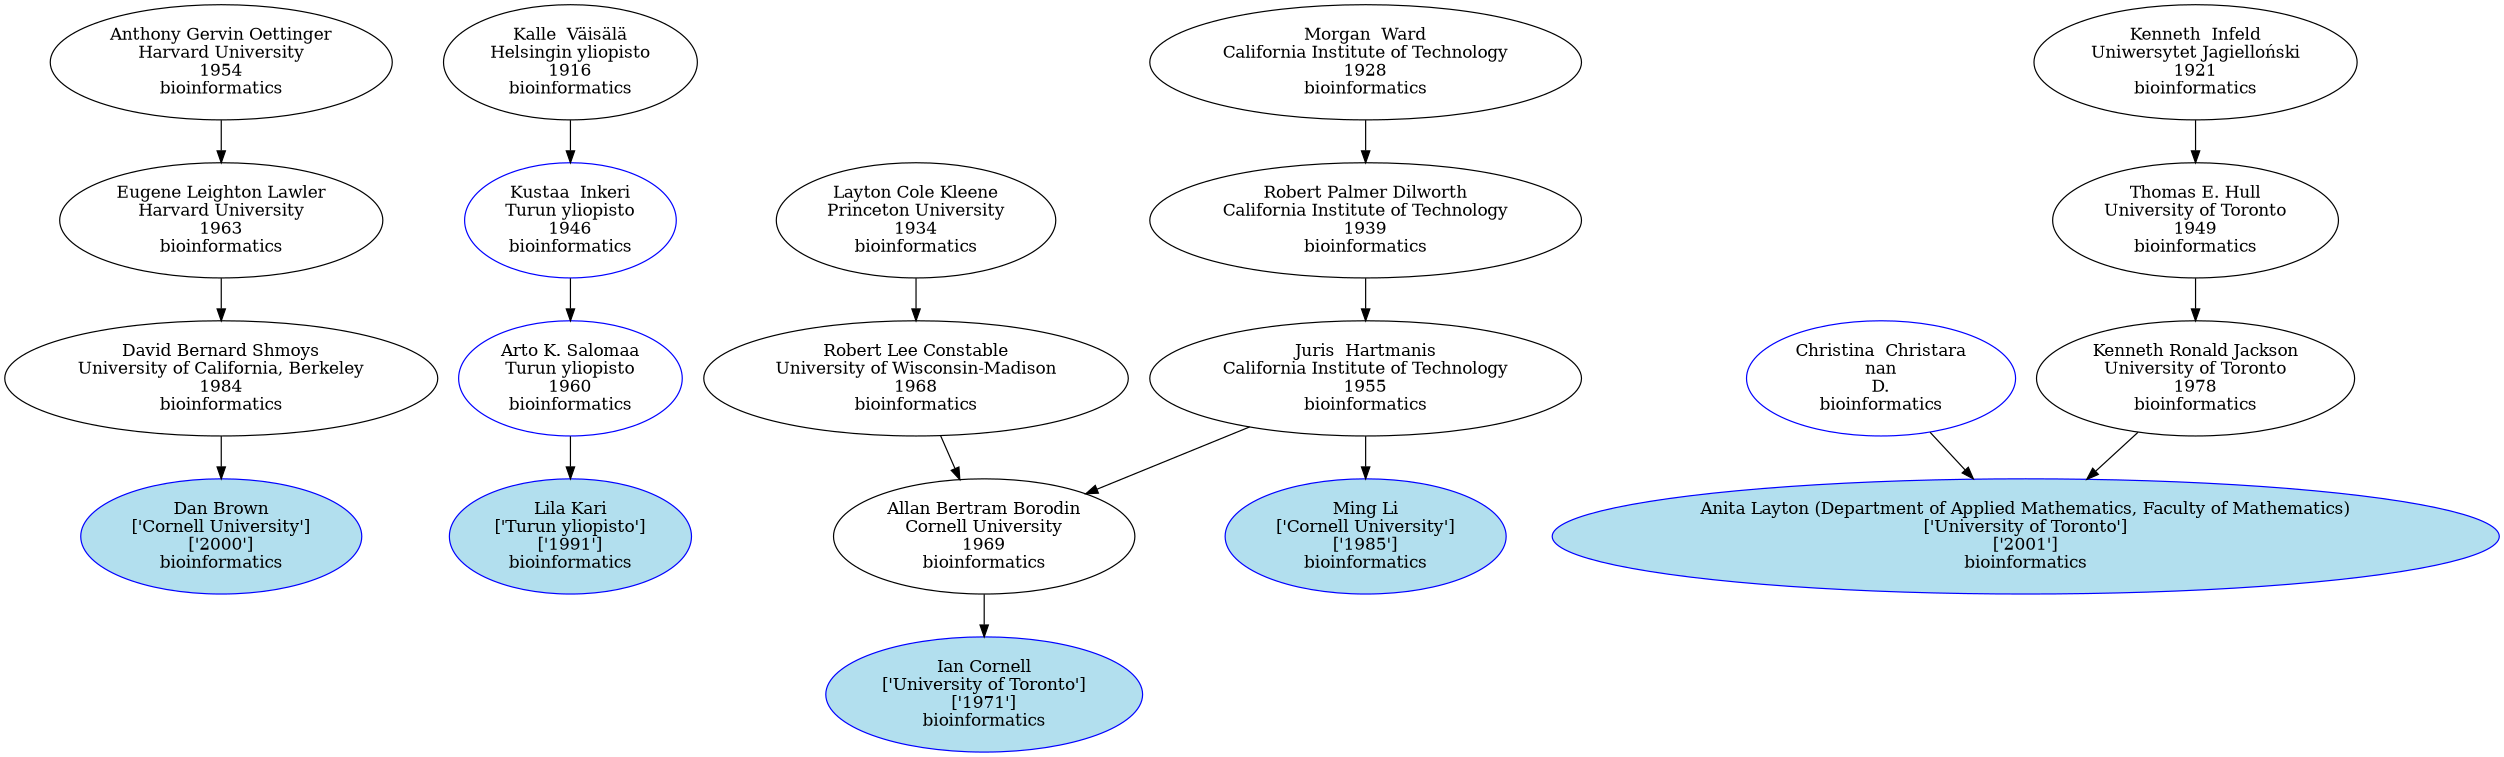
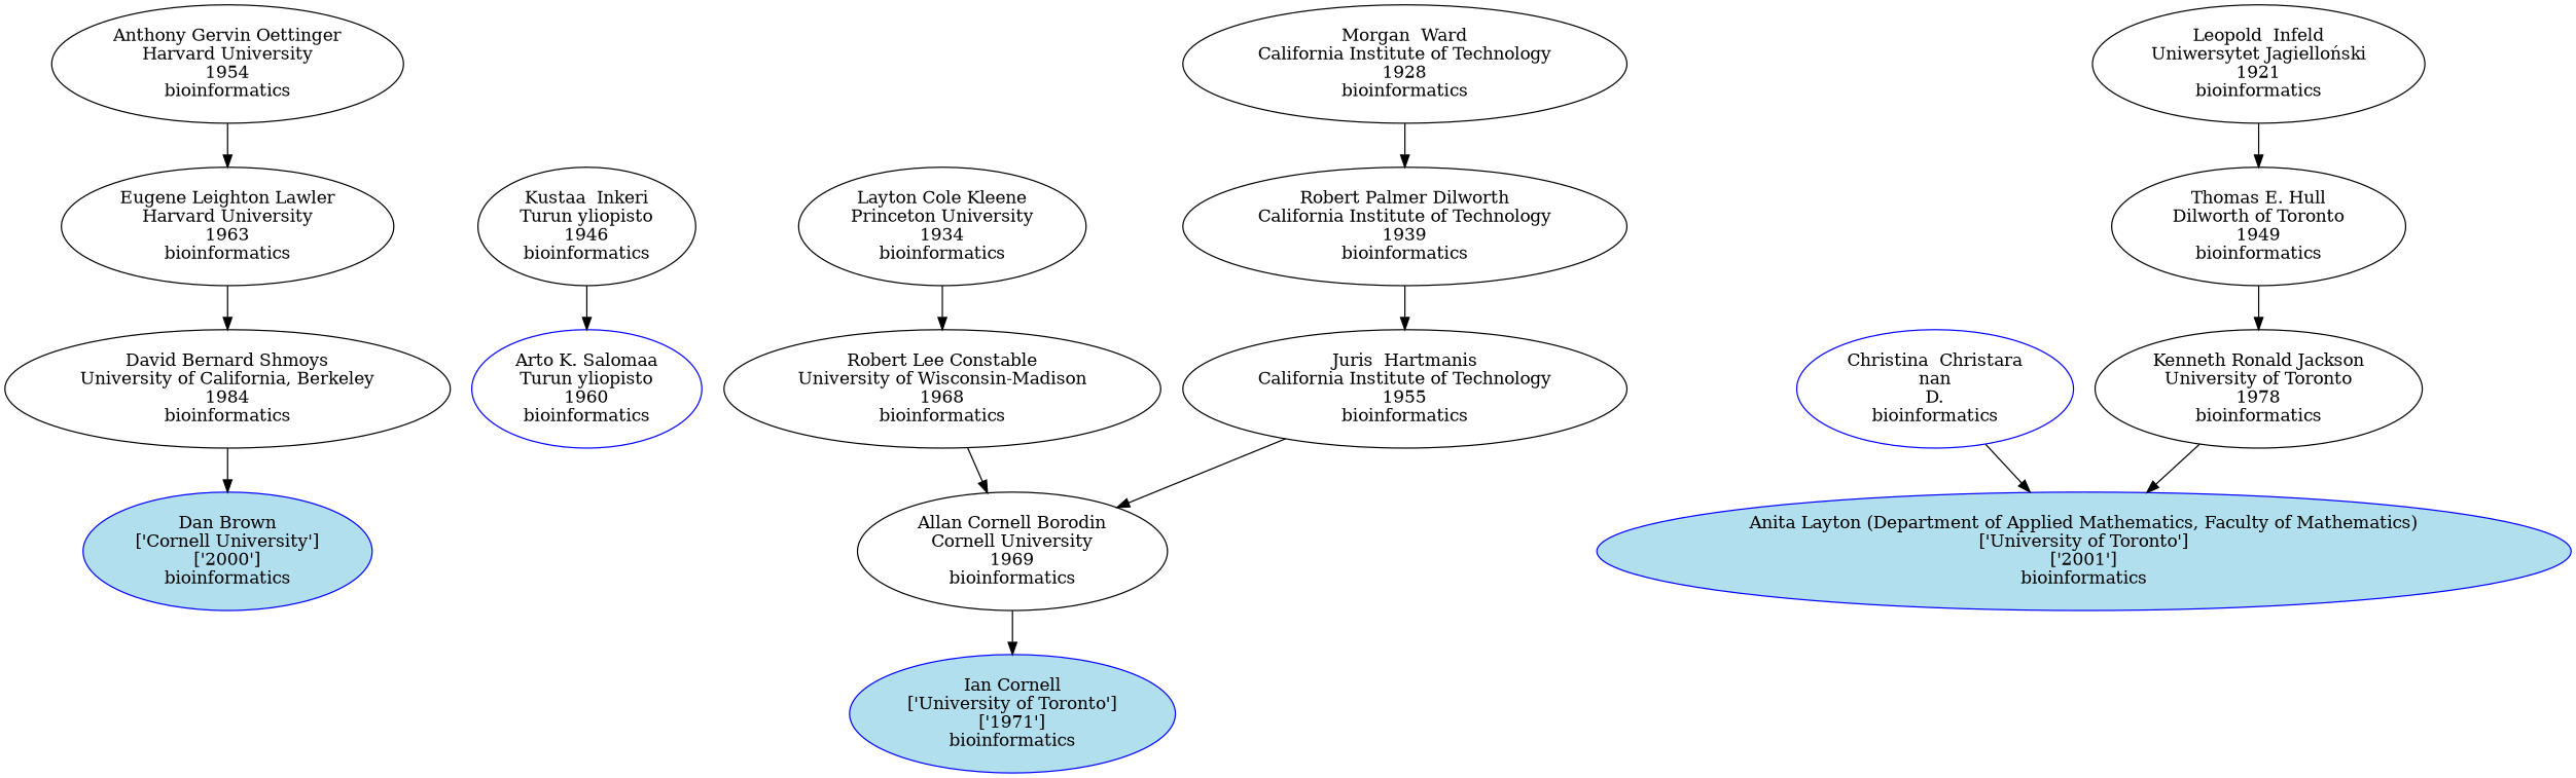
  digraph {
    n1 [color=blue fillcolor=lightblue2 label="​Dan Brown\n['Cornell University']\n['2000']\nbioinformatics" style=filled]
-   n2 [color=blue fillcolor=lightblue2 label="Lila Kari\n['Turun yliopisto']\n['1991']\nbioinformatics" style=filled]
-   n3 [color=blue fillcolor=lightblue2 label="Ming Li\n['Cornell University']\n['1985']\nbioinformatics" style=filled]
    n4 [color=blue fillcolor=lightblue2 label="Ian Cornell\n['University of Toronto']\n['1971']\nbioinformatics" style=filled]
    n5 [color=blue fillcolor=lightblue2 label="Anita Layton (Department of Applied Mathematics, Faculty of Mathematics)\n['University of Toronto']\n['2001']\nbioinformatics" style=filled]
    n6 [label="David Bernard Shmoys\nUniversity of California, Berkeley\n1984\nbioinformatics"]
    n7 [color=blue label="Arto K. Salomaa\nTurun yliopisto\n1960\nbioinformatics"]
    n8 [label="Juris  Hartmanis\nCalifornia Institute of Technology\n1955\nbioinformatics"]
-   n9 [label="Allan Bertram Borodin\nCornell University\n1969\nbioinformatics"]
+   n9 [label="Allan Cornell Borodin\nCornell University\n1969\nbioinformatics"]
    n10 [color=blue label="Christina  Christara\nnan\nD.\nbioinformatics"]
    n11 [label="Kenneth Ronald Jackson\nUniversity of Toronto\n1978\nbioinformatics"]
    n12 [label="Eugene Leighton Lawler\nHarvard University\n1963\nbioinformatics"]
-   n13 [label="Kustaa  Inkeri\nTurun yliopisto\n1946\nbioinformatics" color=blue]
+   n13 [label="Kustaa  Inkeri\nTurun yliopisto\n1946\nbioinformatics"]
    n14 [label="Robert Palmer Dilworth\nCalifornia Institute of Technology\n1939\nbioinformatics"]
    n15 [label="Robert Lee Constable\nUniversity of Wisconsin-Madison\n1968\nbioinformatics"]
-   n16 [label="Thomas E. Hull\nUniversity of Toronto\n1949\nbioinformatics"]
+   n16 [label="Thomas E. Hull\nDilworth of Toronto\n1949\nbioinformatics"]
    n17 [label="Anthony Gervin Oettinger\nHarvard University\n1954\nbioinformatics"]
-   n18 [label="Kalle  Väisälä\nHelsingin yliopisto\n1916\nbioinformatics"]
    n19 [label="Morgan  Ward\nCalifornia Institute of Technology\n1928\nbioinformatics"]
    n20 [label="Layton Cole Kleene\nPrinceton University\n1934\nbioinformatics"]
-   n21 [label="Kenneth  Infeld\nUniwersytet Jagielloński\n1921\nbioinformatics"]
+   n21 [label="Leopold  Infeld\nUniwersytet Jagielloński\n1921\nbioinformatics"]
    n6 -> n1
-   n7 -> n2
-   n8 -> n3
    n8 -> n9
    n9 -> n4
    n10 -> n5
    n11 -> n5
    n12 -> n6
    n13 -> n7
    n14 -> n8
    n15 -> n9
    n16 -> n11
    n17 -> n12
-   n18 -> n13
    n19 -> n14
    n20 -> n15
    n21 -> n16
  }
